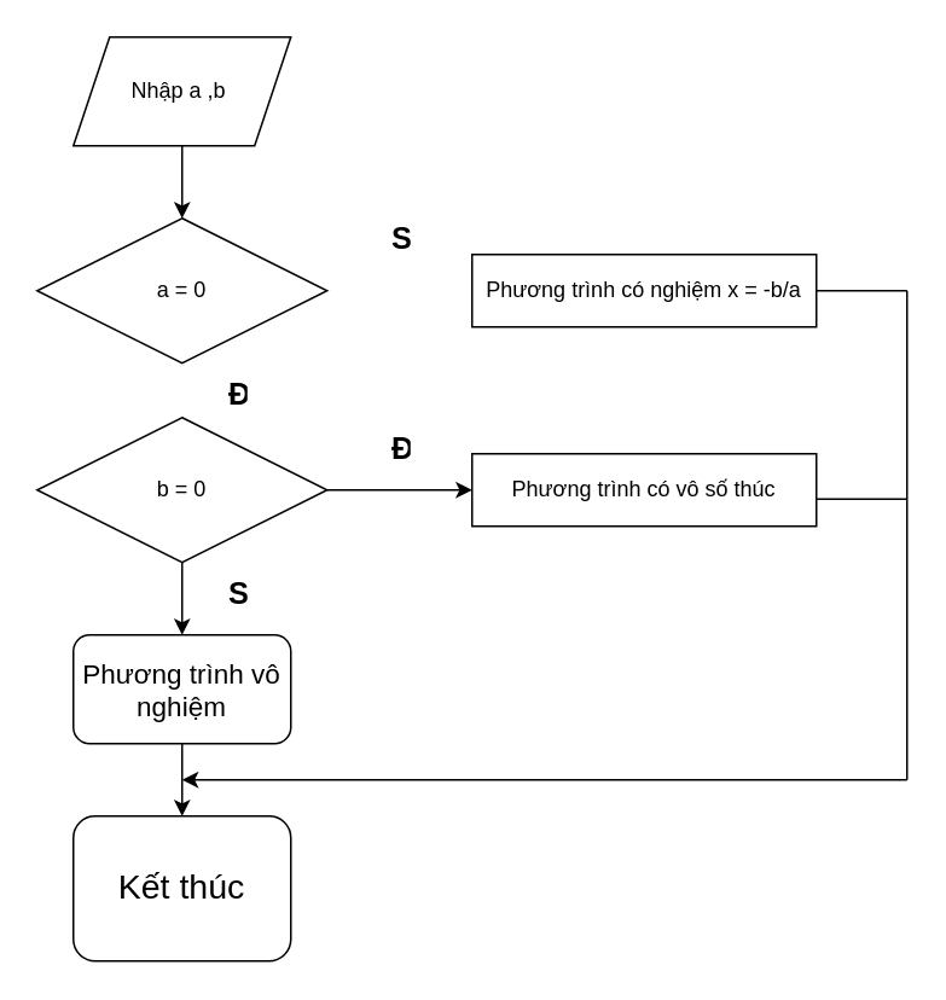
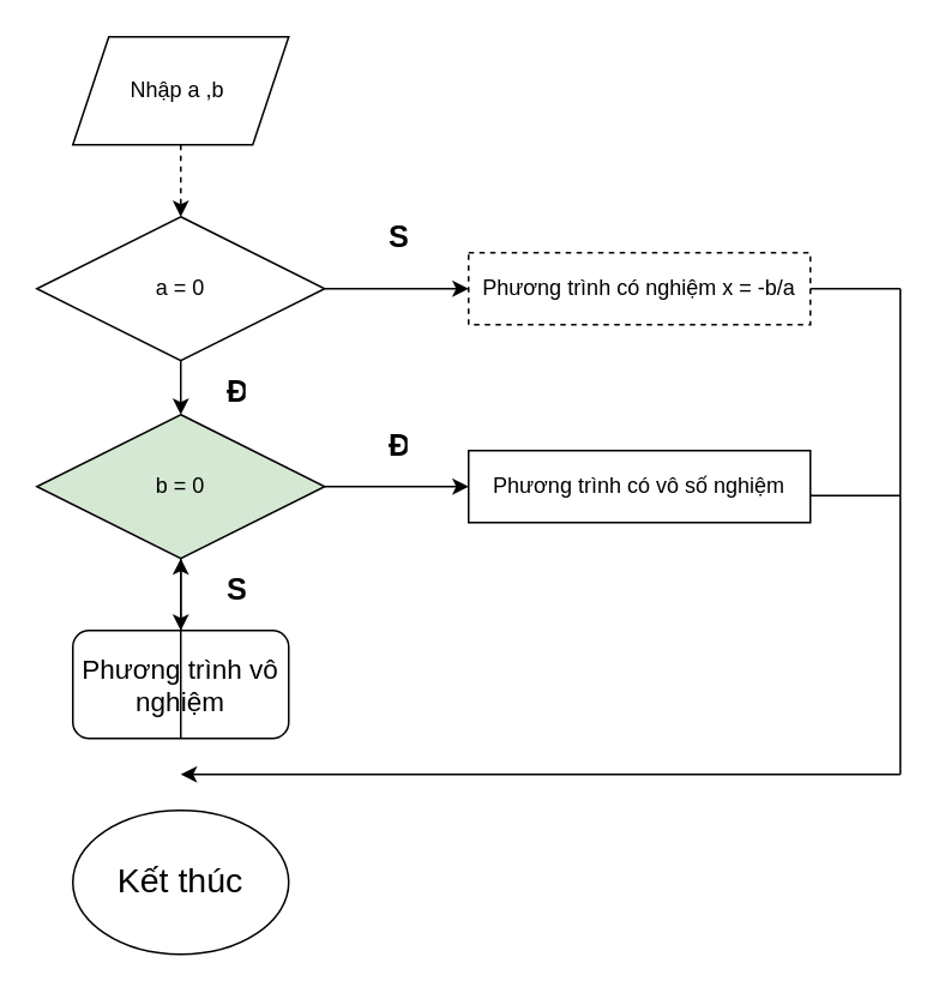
  <mxCell id="0" />
  <mxCell id="1" parent="0" />
  <mxCell id="2" value="Nhập a ,b&amp;nbsp;" style="shape=parallelogram;perimeter=parallelogramPerimeter;whiteSpace=wrap;html=1;fixedSize=1;" vertex="1" parent="1"><mxGeometry x="40" y="20" width="120" height="60" as="geometry" /></mxCell>
  <mxCell id="3" value="a = 0" style="rhombus;whiteSpace=wrap;html=1;" vertex="1" parent="1"><mxGeometry x="20" y="120" width="160" height="80" as="geometry" /></mxCell>
- <mxCell id="4" value="b = 0" style="rhombus;whiteSpace=wrap;html=1;" vertex="1" parent="1"><mxGeometry x="20" y="230" width="160" height="80" as="geometry" /></mxCell>
+ <mxCell id="4" value="b = 0" style="rhombus;whiteSpace=wrap;html=1;fillColor=#d5e8d4;" vertex="1" parent="1"><mxGeometry x="20" y="230" width="160" height="80" as="geometry" /></mxCell>
  <mxCell id="5" value="&lt;font style=&quot;font-size: 15px&quot;&gt;Phương trình vô nghiệm&lt;/font&gt;" style="whiteSpace=wrap;html=1;rounded=1;" vertex="1" parent="1"><mxGeometry x="40" y="350" width="120" height="60" as="geometry" /></mxCell>
- <mxCell id="6" value="&lt;font style=&quot;font-size: 19px&quot;&gt;Kết thúc&lt;/font&gt;" style="whiteSpace=wrap;html=1;rounded=1;" vertex="1" parent="1"><mxGeometry x="40" y="450" width="120" height="80" as="geometry" /></mxCell>
- <mxCell id="7" value="Phương trình có nghiệm x = -b/a" style="rounded=0;whiteSpace=wrap;html=1;" vertex="1" parent="1"><mxGeometry x="260" y="140" width="190" height="40" as="geometry" /></mxCell>
- <mxCell id="8" value="&lt;span&gt;Phương trình có vô số thúc&lt;/span&gt;" style="rounded=0;whiteSpace=wrap;html=1;" vertex="1" parent="1"><mxGeometry x="260" y="250" width="190" height="40" as="geometry" /></mxCell>
- <mxCell id="10" value="" style="endArrow=classic;html=1;exitX=0.5;exitY=1;exitDx=0;exitDy=0;entryX=0.5;entryY=0;entryDx=0;entryDy=0;" edge="1" parent="1" source="2" target="3"><mxGeometry width="50" height="50" relative="1" as="geometry"><mxPoint x="60" y="150" as="sourcePoint" /><mxPoint x="110" y="100" as="targetPoint" /></mxGeometry></mxCell>
+ <mxCell id="6" value="&lt;font style=&quot;font-size: 19px&quot;&gt;Kết thúc&lt;/font&gt;" style="ellipse;whiteSpace=wrap;html=1;" vertex="1" parent="1"><mxGeometry x="40" y="450" width="120" height="80" as="geometry" /></mxCell>
+ <mxCell id="7" value="Phương trình có nghiệm x = -b/a" style="rounded=0;whiteSpace=wrap;html=1;dashed=1;" vertex="1" parent="1"><mxGeometry x="260" y="140" width="190" height="40" as="geometry" /></mxCell>
+ <mxCell id="8" value="&lt;span&gt;Phương trình có vô số nghiệm&lt;/span&gt;" style="rounded=0;whiteSpace=wrap;html=1;" vertex="1" parent="1"><mxGeometry x="260" y="250" width="190" height="40" as="geometry" /></mxCell>
+ <mxCell id="9" value="" style="endArrow=classic;html=1;entryX=0;entryY=0.5;entryDx=0;entryDy=0;exitX=1;exitY=0.5;exitDx=0;exitDy=0;" edge="1" parent="1" source="3" target="7"><mxGeometry width="50" height="50" relative="1" as="geometry"><mxPoint x="60" y="350" as="sourcePoint" /><mxPoint x="110" y="300" as="targetPoint" /></mxGeometry></mxCell>
+ <mxCell id="10" value="" style="endArrow=classic;html=1;exitX=0.5;exitY=1;exitDx=0;exitDy=0;entryX=0.5;entryY=0;entryDx=0;entryDy=0;dashed=1;" edge="1" parent="1" source="2" target="3"><mxGeometry width="50" height="50" relative="1" as="geometry"><mxPoint x="60" y="150" as="sourcePoint" /><mxPoint x="110" y="100" as="targetPoint" /></mxGeometry></mxCell>
+ <mxCell id="11" value="" style="endArrow=classic;html=1;exitX=0.5;exitY=1;exitDx=0;exitDy=0;entryX=0.5;entryY=0;entryDx=0;entryDy=0;" edge="1" parent="1" source="3" target="4"><mxGeometry width="50" height="50" relative="1" as="geometry"><mxPoint x="60" y="250" as="sourcePoint" /><mxPoint x="110" y="200" as="targetPoint" /></mxGeometry></mxCell>
  <mxCell id="12" value="" style="endArrow=classic;html=1;entryX=0.5;entryY=0;entryDx=0;entryDy=0;" edge="1" parent="1" target="5"><mxGeometry width="50" height="50" relative="1" as="geometry"><mxPoint x="100" y="310" as="sourcePoint" /><mxPoint x="110" y="300" as="targetPoint" /></mxGeometry></mxCell>
- <mxCell id="13" value="" style="endArrow=classic;html=1;exitX=0.5;exitY=1;exitDx=0;exitDy=0;entryX=0.5;entryY=0;entryDx=0;entryDy=0;" edge="1" parent="1" source="5" target="6"><mxGeometry width="50" height="50" relative="1" as="geometry"><mxPoint x="60" y="350" as="sourcePoint" /><mxPoint x="110" y="300" as="targetPoint" /></mxGeometry></mxCell>
+ <mxCell id="13" value="" style="endArrow=classic;html=1;exitX=0.5;exitY=1;exitDx=0;exitDy=0;" edge="1" parent="1" source="5" target="4"><mxGeometry width="50" height="50" relative="1" as="geometry"><mxPoint x="60" y="350" as="sourcePoint" /><mxPoint x="110" y="300" as="targetPoint" /></mxGeometry></mxCell>
  <mxCell id="14" value="" style="endArrow=classic;html=1;entryX=0;entryY=0.5;entryDx=0;entryDy=0;" edge="1" parent="1" target="8"><mxGeometry width="50" height="50" relative="1" as="geometry"><mxPoint x="180" y="270" as="sourcePoint" /><mxPoint x="230" y="220" as="targetPoint" /></mxGeometry></mxCell>
  <mxCell id="15" value="Đ" style="text;strokeColor=none;fillColor=none;align=left;verticalAlign=top;spacingLeft=4;spacingRight=4;overflow=hidden;rotatable=0;points=[[0,0.5],[1,0.5]];portConstraint=eastwest;fontSize=17;fontStyle=1" vertex="1" parent="1"><mxGeometry x="120" y="200" width="20" height="26" as="geometry" /></mxCell>
  <mxCell id="16" value="Đ" style="text;strokeColor=none;fillColor=none;align=left;verticalAlign=top;spacingLeft=4;spacingRight=4;overflow=hidden;rotatable=0;points=[[0,0.5],[1,0.5]];portConstraint=eastwest;fontSize=17;fontStyle=1" vertex="1" parent="1"><mxGeometry x="210" y="230" width="20" height="26" as="geometry" /></mxCell>
  <mxCell id="17" value="S" style="text;strokeColor=none;fillColor=none;align=left;verticalAlign=top;spacingLeft=4;spacingRight=4;overflow=hidden;rotatable=0;points=[[0,0.5],[1,0.5]];portConstraint=eastwest;fontSize=17;fontStyle=1" vertex="1" parent="1"><mxGeometry x="120" y="310" width="20" height="26" as="geometry" /></mxCell>
  <mxCell id="18" value="S" style="text;strokeColor=none;fillColor=none;align=left;verticalAlign=top;spacingLeft=4;spacingRight=4;overflow=hidden;rotatable=0;points=[[0,0.5],[1,0.5]];portConstraint=eastwest;fontSize=17;fontStyle=1" vertex="1" parent="1"><mxGeometry x="210" y="114" width="20" height="26" as="geometry" /></mxCell>
  <mxCell id="19" value="" style="endArrow=classic;html=1;fontSize=17;" edge="1" parent="1"><mxGeometry width="50" height="50" relative="1" as="geometry"><mxPoint x="500" y="430" as="sourcePoint" /><mxPoint x="100" y="430" as="targetPoint" /></mxGeometry></mxCell>
  <mxCell id="20" value="" style="endArrow=none;html=1;fontSize=17;" edge="1" parent="1"><mxGeometry width="50" height="50" relative="1" as="geometry"><mxPoint x="500" y="430" as="sourcePoint" /><mxPoint x="500" y="160" as="targetPoint" /></mxGeometry></mxCell>
  <mxCell id="21" value="" style="endArrow=none;html=1;fontSize=17;" edge="1" parent="1"><mxGeometry width="50" height="50" relative="1" as="geometry"><mxPoint x="450" y="275" as="sourcePoint" /><mxPoint x="500" y="275" as="targetPoint" /><Array as="points"><mxPoint x="480" y="275" /></Array></mxGeometry></mxCell>
  <mxCell id="22" value="" style="endArrow=none;html=1;fontSize=17;exitX=1;exitY=0.5;exitDx=0;exitDy=0;" edge="1" parent="1" source="7"><mxGeometry width="50" height="50" relative="1" as="geometry"><mxPoint x="350" y="340" as="sourcePoint" /><mxPoint x="500" y="160" as="targetPoint" /></mxGeometry></mxCell>
